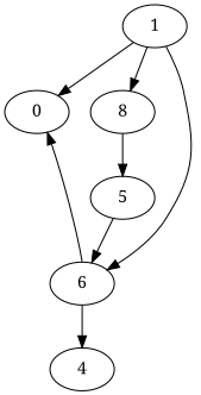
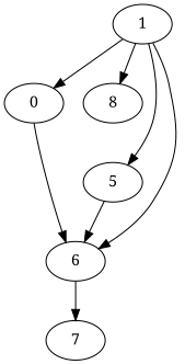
  digraph {
    fontname="Noto Serif"
    node [fontname="Noto Serif"]
    edge [fontname="Noto Serif"]
    n1 [label=0]
    1
    n3 [label=8]
    6
    5
-   7 [label=4]
-   6 -> n1
+   7
+   n1 -> 6
    1 -> n1
    1 -> n3
    1 -> 6
-   n3 -> 5
+   1 -> 5
    6 -> 7
    5 -> 6
  }
